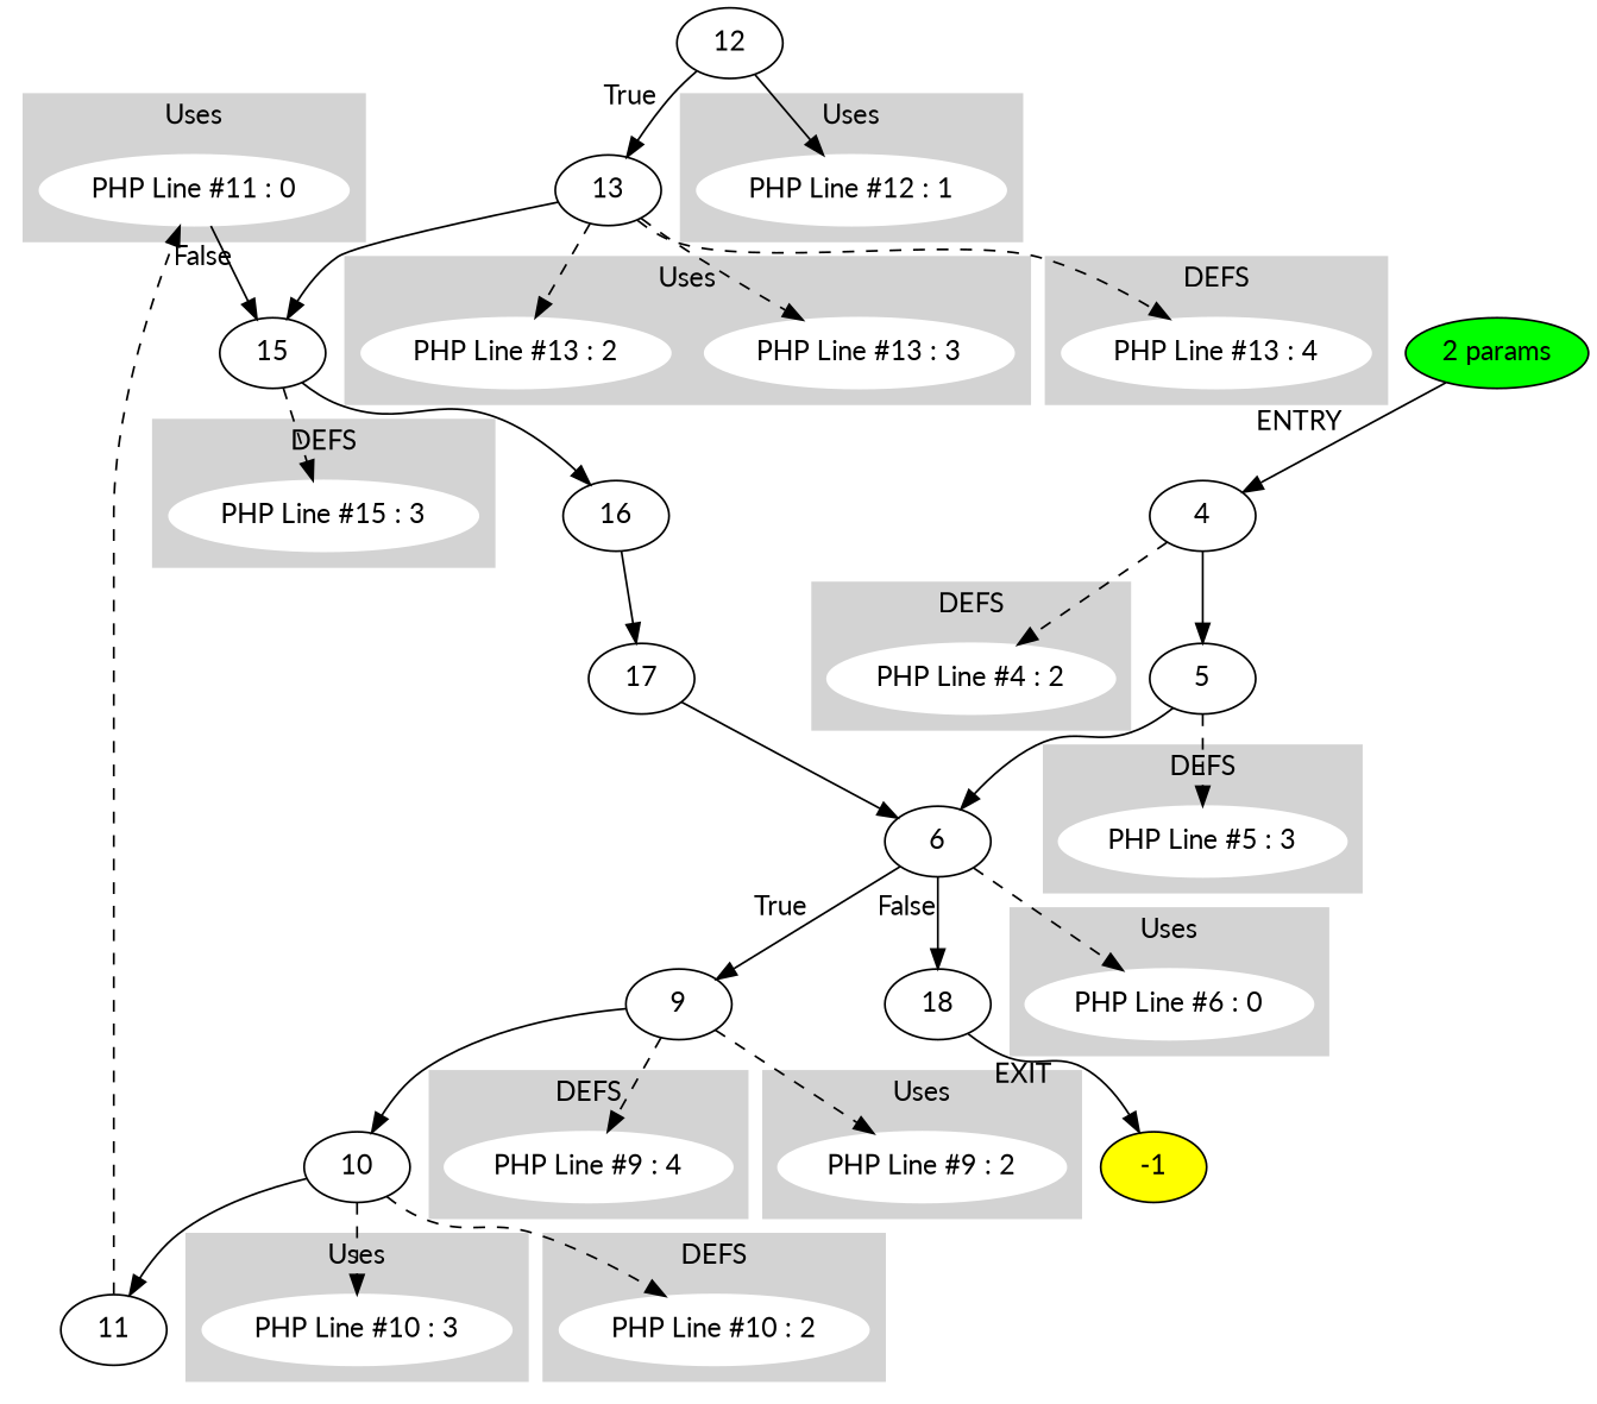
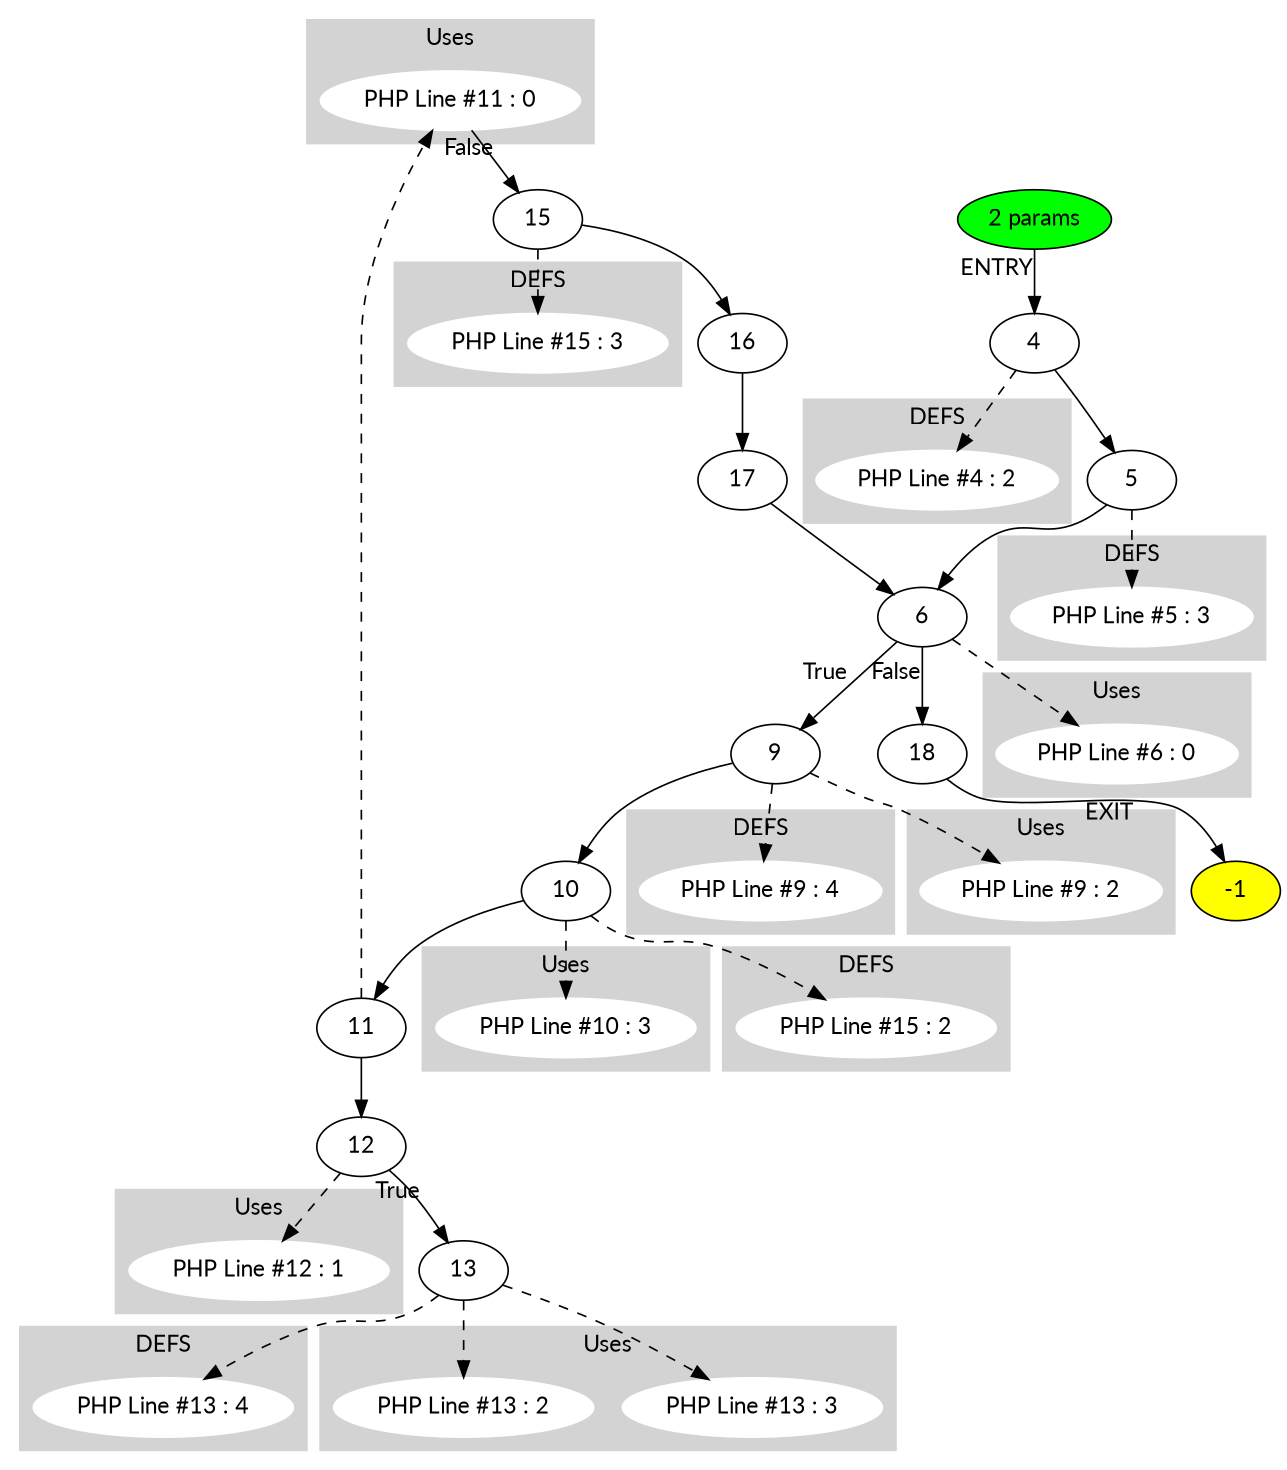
  digraph {
    fontname=Lato
    node [fontname=Lato style=filled]
    edge [fontname=Lato]
    n1 [color=white label="PHP Line #4 : 2"]
    n2 [color=white label="PHP Line #5 : 3"]
    n3 [color=white label="PHP Line #9 : 4"]
-   n4 [color=white label="PHP Line #10 : 2"]
+   n4 [color=white label="PHP Line #15 : 2"]
    n5 [color=white label="PHP Line #13 : 4"]
    n6 [color=white label="PHP Line #15 : 3"]
    n7 [color=white label="PHP Line #6 : 0"]
    n8 [color=white label="PHP Line #9 : 2"]
    n9 [color=white label="PHP Line #10 : 3"]
    n10 [color=white label="PHP Line #11 : 0"]
    n11 [color=white label="PHP Line #12 : 1"]
    n12 [color=white label="PHP Line #13 : 3"]
    n13 [color=white label="PHP Line #13 : 2"]
    n14 [label=15 style=""]
    n15 [label=4 style=""]
    n16 [label=5 style=""]
    n17 [label=6 style=""]
    n18 [label=9 style=""]
    n19 [label=18 style=""]
    n20 [label=10 style=""]
    -1 [fillcolor=yellow]
    n22 [label=11 style=""]
    n23 [label=12 style=""]
    n24 [label=13 style=""]
    n25 [label=16 style=""]
    n26 [label=17 style=""]
    n27 [fillcolor=green label="2 params"]
    subgraph cluster_1 {
      color=lightgrey
      label=DEFS
      style=filled
      n1
    }
    subgraph cluster_2 {
      color=lightgrey
      label=DEFS
      style=filled
      n2
    }
    subgraph cluster_3 {
      color=lightgrey
      label=DEFS
      style=filled
      n3
    }
    subgraph cluster_4 {
      color=lightgrey
      label=DEFS
      style=filled
      n4
    }
    subgraph cluster_5 {
      color=lightgrey
      label=DEFS
      style=filled
      n5
    }
    subgraph cluster_6 {
      color=lightgrey
      label=DEFS
      style=filled
      n6
    }
    subgraph cluster_7 {
      color=lightgrey
      label=Uses
      style=filled
      n7
    }
    subgraph cluster_8 {
      color=lightgrey
      label=Uses
      style=filled
      n8
    }
    subgraph cluster_9 {
      color=lightgrey
      label=Uses
      style=filled
      n9
    }
    subgraph cluster_10 {
      color=lightgrey
      label=Uses
      style=filled
      n10
    }
    subgraph cluster_11 {
      color=lightgrey
      label=Uses
      style=filled
      n11
    }
    subgraph cluster_12 {
      color=lightgrey
      label=Uses
      style=filled
      n12
      n13
    }
    n10 -> n14 [xlabel=False]
    n14 -> n6 [style=dashed]
    n14 -> n25
    n15 -> n1 [style=dashed]
    n15 -> n16
    n16 -> n2 [style=dashed]
    n16 -> n17
    n17 -> n7 [style=dashed]
    n17 -> n18 [xlabel=True]
    n17 -> n19 [xlabel=False]
    n18 -> n3 [style=dashed]
    n18 -> n8 [style=dashed]
    n18 -> n20
    n19 -> -1 [xlabel=EXIT]
    n20 -> n4 [style=dashed]
    n20 -> n9 [style=dashed]
    n20 -> n22
    n22 -> n10 [style=dashed]
-   n23 -> n11 [style=solid]
+   n22 -> n23
+   n23 -> n11 [style=dashed]
    n23 -> n24 [xlabel=True]
    n24 -> n5 [style=dashed]
    n24 -> n12 [style=dashed]
    n24 -> n13 [style=dashed]
-   n24 -> n14
    n25 -> n26
    n26 -> n17
    n27 -> n15 [xlabel=ENTRY]
  }
